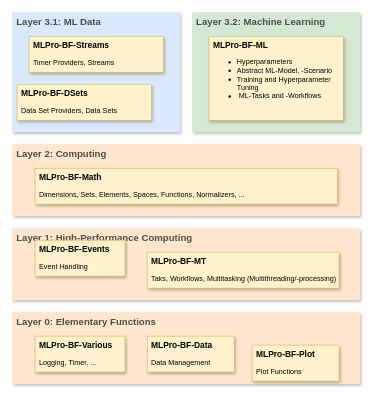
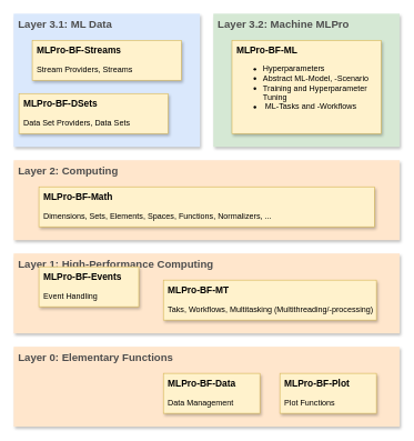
  <mxCell id="0" />
  <mxCell id="1" parent="0" />
  <mxCell id="2" value="Layer 0: Elementary Functions" style="rounded=0;whiteSpace=wrap;html=1;shadow=1;glass=0;fontSize=16;align=left;labelPosition=center;verticalLabelPosition=middle;verticalAlign=top;spacingLeft=5;fontStyle=1;strokeColor=none;fillColor=#ffe6cc;fontColor=#4D4D4D;" vertex="1" parent="1"><mxGeometry x="20" y="520" width="580" height="120" as="geometry" /></mxCell>
- <mxCell id="3" value="Layer 3.2: Machine Learning" style="rounded=0;whiteSpace=wrap;html=1;shadow=1;glass=0;fontSize=16;dashed=1;align=left;labelPosition=center;verticalLabelPosition=middle;verticalAlign=top;spacingLeft=5;spacingRight=5;fontStyle=1;fillColor=#d5e8d4;strokeColor=none;fontColor=#4D4D4D;" vertex="1" parent="1"><mxGeometry x="320" y="20" width="280" height="200" as="geometry" /></mxCell>
+ <mxCell id="3" value="Layer 3.2: Machine MLPro" style="rounded=0;whiteSpace=wrap;html=1;shadow=1;glass=0;fontSize=16;dashed=1;align=left;labelPosition=center;verticalLabelPosition=middle;verticalAlign=top;spacingLeft=5;spacingRight=5;fontStyle=1;fillColor=#d5e8d4;strokeColor=none;fontColor=#4D4D4D;" vertex="1" parent="1"><mxGeometry x="320" y="20" width="280" height="200" as="geometry" /></mxCell>
  <mxCell id="4" value="Layer 3.1: ML Data" style="rounded=0;whiteSpace=wrap;html=1;shadow=1;glass=0;fontSize=16;dashed=1;align=left;labelPosition=center;verticalLabelPosition=middle;verticalAlign=top;spacingLeft=5;spacingRight=5;fontStyle=1;fillColor=#dae8fc;strokeColor=none;fontColor=#4D4D4D;" vertex="1" parent="1"><mxGeometry x="20" y="20" width="280" height="200" as="geometry" /></mxCell>
  <mxCell id="5" value="Layer 2: Computing" style="rounded=0;whiteSpace=wrap;html=1;shadow=1;glass=0;fontSize=16;dashed=1;align=left;labelPosition=center;verticalLabelPosition=middle;verticalAlign=top;spacingLeft=5;fontStyle=1;fillColor=#ffe6cc;strokeColor=none;fontColor=#4D4D4D;" vertex="1" parent="1"><mxGeometry x="20" y="240" width="580" height="120" as="geometry" /></mxCell>
  <mxCell id="6" value="Layer 1: High-Performance Computing" style="rounded=0;whiteSpace=wrap;html=1;shadow=1;glass=0;fontSize=16;dashed=1;align=left;labelPosition=center;verticalLabelPosition=middle;verticalAlign=top;spacingLeft=5;fontStyle=1;fillColor=#ffe6cc;strokeColor=none;fontColor=#4D4D4D;" vertex="1" parent="1"><mxGeometry x="20" y="380" width="580" height="120" as="geometry" /></mxCell>
- <mxCell id="7" value="&lt;font style=&quot;font-size: 14px;&quot;&gt;MLPro-BF-Various&lt;/font&gt;&lt;br&gt;&lt;span style=&quot;font-weight: normal;&quot;&gt;&lt;br&gt;Logging, Timer, ...&lt;/span&gt;" style="rounded=0;whiteSpace=wrap;html=1;fillColor=#fff2cc;strokeColor=#d6b656;glass=0;shadow=1;align=left;verticalAlign=top;fontStyle=1;spacingLeft=5;" vertex="1" parent="1"><mxGeometry x="58" y="560" width="150" height="60" as="geometry" /></mxCell>
  <mxCell id="8" value="&lt;font style=&quot;font-size: 14px;&quot;&gt;MLPro-BF-Math&lt;br&gt;&lt;/font&gt;&lt;span style=&quot;font-weight: normal;&quot;&gt;&lt;br&gt;Dimensions, Sets, Elements, Spaces, Functions, Normalizers, ...&lt;/span&gt;" style="rounded=0;whiteSpace=wrap;html=1;fillColor=#fff2cc;strokeColor=#d6b656;glass=0;shadow=1;align=left;verticalAlign=top;fontStyle=1;spacingLeft=5;" vertex="1" parent="1"><mxGeometry x="58" y="280" width="504" height="60" as="geometry" /></mxCell>
  <mxCell id="9" value="&lt;font style=&quot;font-size: 14px;&quot;&gt;MLPro-BF-Events&lt;/font&gt;&lt;br&gt;&lt;br&gt;&lt;span style=&quot;font-weight: normal;&quot;&gt;Event Handling&lt;/span&gt;" style="rounded=0;whiteSpace=wrap;html=1;fillColor=#fff2cc;strokeColor=#d6b656;glass=0;shadow=1;align=left;verticalAlign=top;fontStyle=1;spacingLeft=5;" vertex="1" parent="1"><mxGeometry x="58" y="400" width="150" height="60" as="geometry" /></mxCell>
  <mxCell id="10" value="&lt;font style=&quot;font-size: 14px;&quot;&gt;MLPro-BF-MT &lt;/font&gt;&lt;br&gt;&lt;br&gt;&lt;span style=&quot;font-weight: normal;&quot;&gt;Taks, Workflows, Multitasking (Multithreading/-processing)&lt;/span&gt;" style="rounded=0;whiteSpace=wrap;html=1;fillColor=#fff2cc;strokeColor=#d6b656;glass=0;shadow=1;align=left;verticalAlign=top;fontStyle=1;spacingLeft=5;" vertex="1" parent="1"><mxGeometry x="245" y="420" width="320" height="60" as="geometry" /></mxCell>
- <mxCell id="11" value="&lt;font style=&quot;font-size: 14px;&quot;&gt;MLPro-BF-Streams&lt;/font&gt;&lt;br&gt;&lt;br&gt;&lt;span style=&quot;font-weight: normal;&quot;&gt;Timer Providers, Streams&lt;/span&gt;" style="rounded=0;whiteSpace=wrap;html=1;fillColor=#fff2cc;strokeColor=#d6b656;glass=0;shadow=1;align=left;verticalAlign=top;fontStyle=1;spacingLeft=5;" vertex="1" parent="1"><mxGeometry x="48" y="60" width="224" height="60" as="geometry" /></mxCell>
+ <mxCell id="11" value="&lt;font style=&quot;font-size: 14px;&quot;&gt;MLPro-BF-Streams&lt;/font&gt;&lt;br&gt;&lt;br&gt;&lt;span style=&quot;font-weight: normal;&quot;&gt;Stream Providers, Streams&lt;/span&gt;" style="rounded=0;whiteSpace=wrap;html=1;fillColor=#fff2cc;strokeColor=#d6b656;glass=0;shadow=1;align=left;verticalAlign=top;fontStyle=1;spacingLeft=5;" vertex="1" parent="1"><mxGeometry x="48" y="60" width="224" height="60" as="geometry" /></mxCell>
  <mxCell id="12" value="&lt;font style=&quot;font-size: 14px;&quot;&gt;MLPro-BF-Data&lt;/font&gt;&lt;br&gt;&lt;span style=&quot;font-weight: normal;&quot;&gt;&lt;br&gt;Data Management&lt;/span&gt;" style="rounded=0;whiteSpace=wrap;html=1;fillColor=#fff2cc;strokeColor=#d6b656;glass=0;shadow=1;align=left;verticalAlign=top;fontStyle=1;spacingLeft=5;" vertex="1" parent="1"><mxGeometry x="245" y="560" width="145" height="60" as="geometry" /></mxCell>
  <mxCell id="13" value="&lt;font style=&quot;font-size: 14px;&quot;&gt;MLPro-BF-ML&lt;/font&gt;&lt;span style=&quot;background-color: initial; font-weight: normal;&quot;&gt;&lt;br&gt;&lt;ul&gt;&lt;li&gt;&lt;span style=&quot;background-color: initial; font-weight: normal;&quot;&gt;Hyperparameters&lt;/span&gt;&lt;/li&gt;&lt;li&gt;&lt;span style=&quot;background-color: initial; font-weight: normal;&quot;&gt;Abstract ML-Model, -Scenario&lt;/span&gt;&lt;/li&gt;&lt;li&gt;&lt;span style=&quot;background-color: initial; font-weight: normal;&quot;&gt;Training and Hyperparameter Tuning&lt;/span&gt;&lt;/li&gt;&lt;li&gt;&lt;span style=&quot;background-color: initial; font-weight: normal;&quot;&gt;&amp;nbsp;ML-Tasks and -Workflows&lt;/span&gt;&lt;/li&gt;&lt;/ul&gt;&lt;/span&gt;&lt;blockquote style=&quot;margin: 0 0 0 40px; border: none; padding: 0px;&quot;&gt;&lt;/blockquote&gt;&lt;blockquote style=&quot;margin: 0 0 0 40px; border: none; padding: 0px;&quot;&gt;&lt;/blockquote&gt;" style="rounded=0;whiteSpace=wrap;html=1;fillColor=#fff2cc;strokeColor=#d6b656;glass=0;shadow=1;align=left;verticalAlign=top;fontStyle=1;spacingLeft=5;" vertex="1" parent="1"><mxGeometry x="348" y="60" width="224" height="140" as="geometry" /></mxCell>
- <mxCell id="14" value="&lt;font style=&quot;font-size: 14px;&quot;&gt;MLPro-BF-Plot&lt;/font&gt;&lt;br&gt;&lt;span style=&quot;font-weight: normal;&quot;&gt;&lt;br&gt;Plot Functions&lt;/span&gt;" style="rounded=0;whiteSpace=wrap;html=1;fillColor=#fff2cc;strokeColor=#d6b656;glass=0;shadow=1;align=left;verticalAlign=top;fontStyle=1;spacingLeft=5;" vertex="1" parent="1"><mxGeometry x="420" y="575" width="145" height="60" as="geometry" /></mxCell>
+ <mxCell id="14" value="&lt;font style=&quot;font-size: 14px;&quot;&gt;MLPro-BF-Plot&lt;/font&gt;&lt;br&gt;&lt;span style=&quot;font-weight: normal;&quot;&gt;&lt;br&gt;Plot Functions&lt;/span&gt;" style="rounded=0;whiteSpace=wrap;html=1;fillColor=#fff2cc;strokeColor=#d6b656;glass=0;shadow=1;align=left;verticalAlign=top;fontStyle=1;spacingLeft=5;" vertex="1" parent="1"><mxGeometry x="420" y="560" width="145" height="60" as="geometry" /></mxCell>
  <mxCell id="15" value="&lt;font style=&quot;font-size: 14px;&quot;&gt;MLPro-BF-DSets&lt;/font&gt;&lt;br&gt;&lt;br&gt;&lt;span style=&quot;font-weight: normal;&quot;&gt;Data Set Providers, Data Sets&lt;/span&gt;" style="rounded=0;whiteSpace=wrap;html=1;fillColor=#fff2cc;strokeColor=#d6b656;glass=0;shadow=1;align=left;verticalAlign=top;fontStyle=1;spacingLeft=5;" vertex="1" parent="1"><mxGeometry x="28" y="140" width="224" height="60" as="geometry" /></mxCell>
